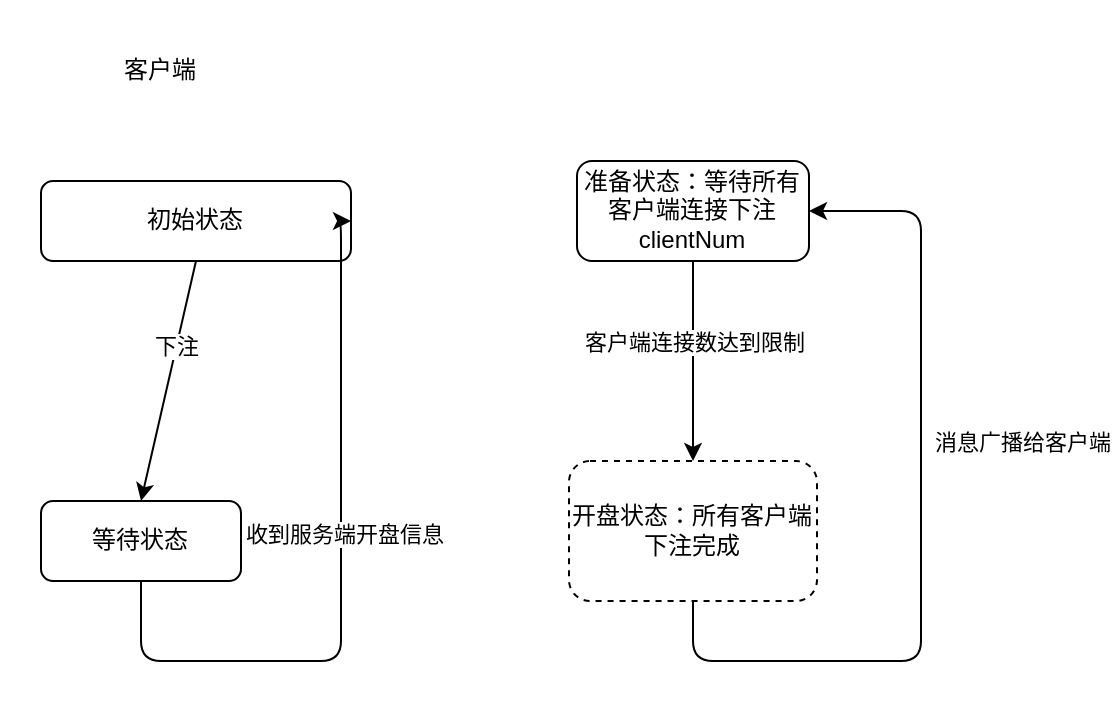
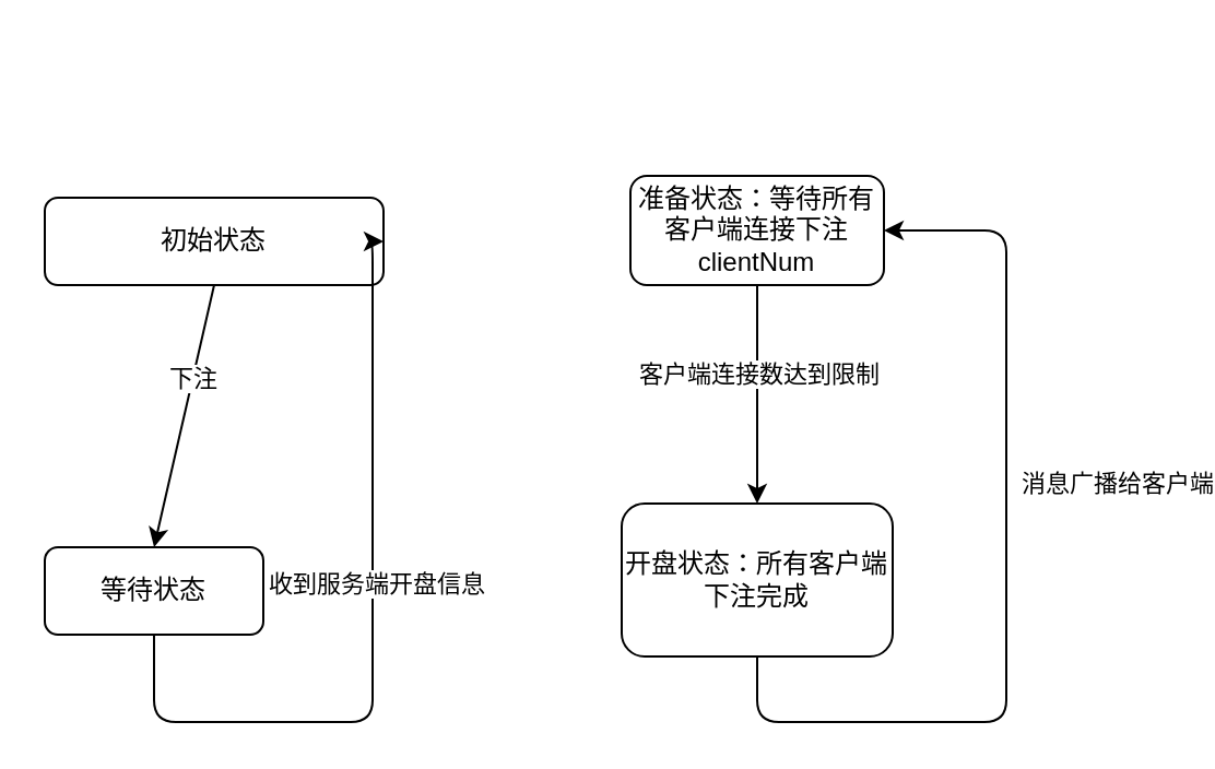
  <mxCell id="0" />
  <mxCell id="1" parent="0" />
  <mxCell id="2" style="edgeStyle=none;html=1;exitX=0.5;exitY=1;exitDx=0;exitDy=0;entryX=0.5;entryY=0;entryDx=0;entryDy=0;" edge="1" parent="1" source="4" target="8"><mxGeometry relative="1" as="geometry" /></mxCell>
  <mxCell id="3" value="下注" style="edgeLabel;html=1;align=center;verticalAlign=middle;resizable=0;points=[];" vertex="1" connectable="0" parent="2"><mxGeometry x="-0.287" relative="1" as="geometry"><mxPoint as="offset" /></mxGeometry></mxCell>
  <mxCell id="4" value="初始状态" style="rounded=1;whiteSpace=wrap;html=1;" vertex="1" parent="1"><mxGeometry x="20" y="90" width="155" height="40" as="geometry" /></mxCell>
- <mxCell id="5" value="客户端" style="text;html=1;strokeColor=none;fillColor=none;align=center;verticalAlign=middle;whiteSpace=wrap;rounded=0;" vertex="1" parent="1"><mxGeometry x="50" y="20" width="60" height="30" as="geometry" /></mxCell>
  <mxCell id="6" style="edgeStyle=none;html=1;exitX=0.5;exitY=1;exitDx=0;exitDy=0;entryX=1;entryY=0.5;entryDx=0;entryDy=0;" edge="1" parent="1" source="8" target="4"><mxGeometry relative="1" as="geometry"><mxPoint x="140" y="200" as="targetPoint" /><Array as="points"><mxPoint x="70" y="330" /><mxPoint x="170" y="330" /><mxPoint x="170" y="110" /></Array></mxGeometry></mxCell>
  <mxCell id="7" value="收到服务端开盘信息" style="edgeLabel;html=1;align=center;verticalAlign=middle;resizable=0;points=[];" vertex="1" connectable="0" parent="6"><mxGeometry x="0.118" y="-1" relative="1" as="geometry"><mxPoint as="offset" /></mxGeometry></mxCell>
  <mxCell id="8" value="等待状态" style="rounded=1;whiteSpace=wrap;html=1;" vertex="1" parent="1"><mxGeometry x="20" y="250" width="100" height="40" as="geometry" /></mxCell>
  <mxCell id="9" style="edgeStyle=none;html=1;exitX=0.5;exitY=1;exitDx=0;exitDy=0;entryX=0.5;entryY=0;entryDx=0;entryDy=0;" edge="1" parent="1" source="11" target="14"><mxGeometry relative="1" as="geometry" /></mxCell>
  <mxCell id="10" value="客户端连接数达到限制" style="edgeLabel;html=1;align=center;verticalAlign=middle;resizable=0;points=[];" vertex="1" connectable="0" parent="9"><mxGeometry x="-0.364" relative="1" as="geometry"><mxPoint y="8" as="offset" /></mxGeometry></mxCell>
  <mxCell id="11" value="准备状态：等待所有客户端连接下注&lt;br&gt;clientNum" style="rounded=1;whiteSpace=wrap;html=1;" vertex="1" parent="1"><mxGeometry x="288" y="80" width="116" height="50" as="geometry" /></mxCell>
  <mxCell id="12" style="edgeStyle=none;html=1;exitX=0.5;exitY=1;exitDx=0;exitDy=0;entryX=1;entryY=0.5;entryDx=0;entryDy=0;" edge="1" parent="1" source="14" target="11"><mxGeometry relative="1" as="geometry"><Array as="points"><mxPoint x="346" y="330" /><mxPoint x="460" y="330" /><mxPoint x="460" y="105" /></Array></mxGeometry></mxCell>
  <mxCell id="13" value="消息广播给客户端" style="edgeLabel;html=1;align=center;verticalAlign=middle;resizable=0;points=[];" vertex="1" connectable="0" parent="12"><mxGeometry x="0.333" y="2" relative="1" as="geometry"><mxPoint x="52" y="29" as="offset" /></mxGeometry></mxCell>
- <mxCell id="14" value="开盘状态：所有客户端下注完成" style="rounded=1;whiteSpace=wrap;html=1;dashed=1;" vertex="1" parent="1"><mxGeometry x="284" y="230" width="124" height="70" as="geometry" /></mxCell>
+ <mxCell id="14" value="开盘状态：所有客户端下注完成" style="rounded=1;whiteSpace=wrap;html=1;" vertex="1" parent="1"><mxGeometry x="284" y="230" width="124" height="70" as="geometry" /></mxCell>
